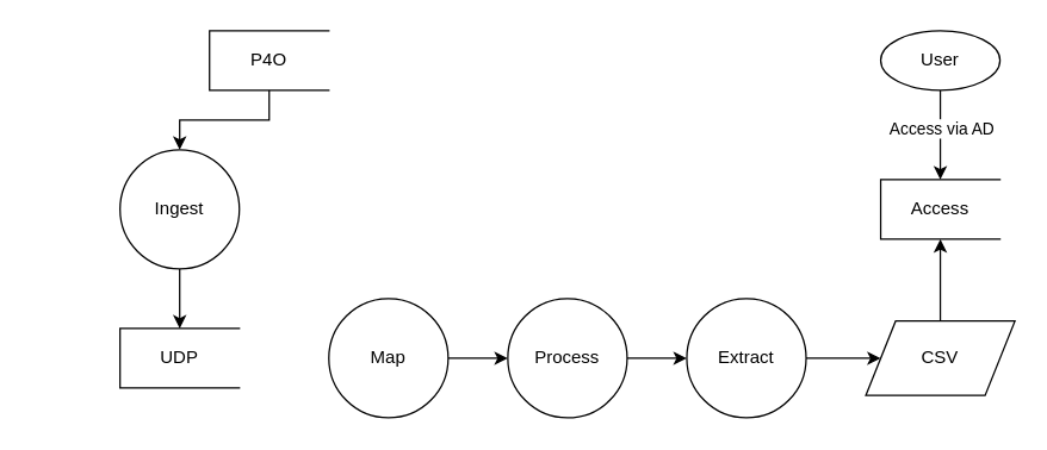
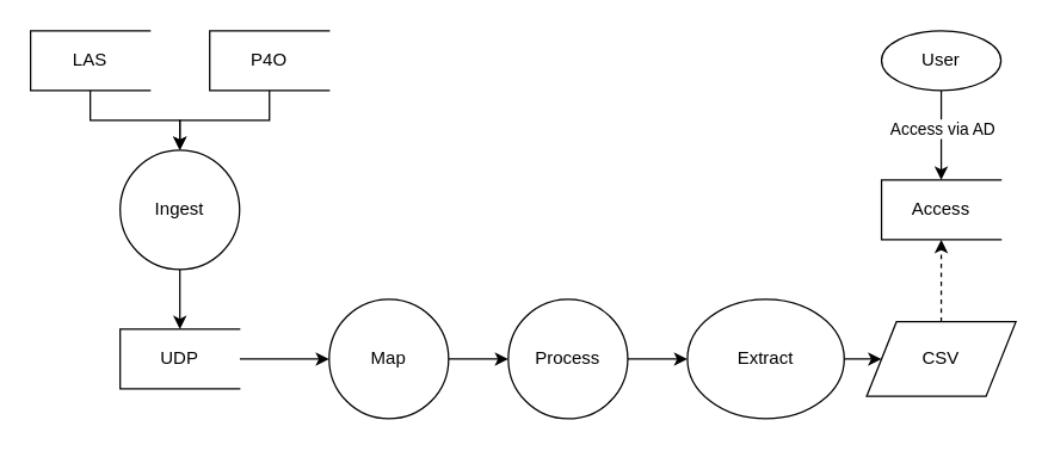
  <mxCell id="0" />
  <mxCell id="1" parent="0" />
+ <mxCell id="2" style="edgeStyle=orthogonalEdgeStyle;rounded=0;orthogonalLoop=1;jettySize=auto;html=1;entryX=0.5;entryY=0;entryDx=0;entryDy=0;" edge="1" parent="1" source="3" target="7"><mxGeometry relative="1" as="geometry" /></mxCell>
+ <mxCell id="3" value="LAS" style="html=1;dashed=0;whiteSpace=wrap;shape=partialRectangle;right=0;" vertex="1" parent="1"><mxGeometry x="20" y="20" width="80" height="40" as="geometry" /></mxCell>
  <mxCell id="4" style="edgeStyle=orthogonalEdgeStyle;rounded=0;orthogonalLoop=1;jettySize=auto;html=1;entryX=0.5;entryY=0;entryDx=0;entryDy=0;" edge="1" parent="1" source="5" target="7"><mxGeometry relative="1" as="geometry" /></mxCell>
  <mxCell id="5" value="P4O" style="html=1;dashed=0;whiteSpace=wrap;shape=partialRectangle;right=0;" vertex="1" parent="1"><mxGeometry x="140" y="20" width="80" height="40" as="geometry" /></mxCell>
  <mxCell id="6" style="edgeStyle=orthogonalEdgeStyle;rounded=0;orthogonalLoop=1;jettySize=auto;html=1;entryX=0.5;entryY=0;entryDx=0;entryDy=0;" edge="1" parent="1" source="7" target="9"><mxGeometry relative="1" as="geometry" /></mxCell>
  <mxCell id="7" value="Ingest" style="shape=ellipse;html=1;dashed=0;whiteSpace=wrap;perimeter=ellipsePerimeter;" vertex="1" parent="1"><mxGeometry x="80" y="100" width="80" height="80" as="geometry" /></mxCell>
+ <mxCell id="8" style="edgeStyle=orthogonalEdgeStyle;rounded=0;orthogonalLoop=1;jettySize=auto;html=1;" edge="1" parent="1" source="9" target="11"><mxGeometry relative="1" as="geometry" /></mxCell>
  <mxCell id="9" value="UDP" style="html=1;dashed=0;whiteSpace=wrap;shape=partialRectangle;right=0;" vertex="1" parent="1"><mxGeometry x="80" y="220" width="80" height="40" as="geometry" /></mxCell>
  <mxCell id="10" style="edgeStyle=orthogonalEdgeStyle;rounded=0;orthogonalLoop=1;jettySize=auto;html=1;" edge="1" parent="1" source="11" target="13"><mxGeometry relative="1" as="geometry" /></mxCell>
  <mxCell id="11" value="Map" style="shape=ellipse;html=1;dashed=0;whiteSpace=wrap;perimeter=ellipsePerimeter;" vertex="1" parent="1"><mxGeometry x="220" y="200" width="80" height="80" as="geometry" /></mxCell>
  <mxCell id="12" style="edgeStyle=orthogonalEdgeStyle;rounded=0;orthogonalLoop=1;jettySize=auto;html=1;" edge="1" parent="1" source="13" target="15"><mxGeometry relative="1" as="geometry"><mxPoint x="470" y="240" as="targetPoint" /></mxGeometry></mxCell>
  <mxCell id="13" value="Process" style="shape=ellipse;html=1;dashed=0;whiteSpace=wrap;perimeter=ellipsePerimeter;" vertex="1" parent="1"><mxGeometry x="340" y="200" width="80" height="80" as="geometry" /></mxCell>
  <mxCell id="14" style="edgeStyle=orthogonalEdgeStyle;rounded=0;orthogonalLoop=1;jettySize=auto;html=1;entryX=0;entryY=0.5;entryDx=0;entryDy=0;" edge="1" parent="1" source="15" target="17"><mxGeometry relative="1" as="geometry" /></mxCell>
- <mxCell id="15" value="Extract" style="shape=ellipse;html=1;dashed=0;whiteSpace=wrap;perimeter=ellipsePerimeter;" vertex="1" parent="1"><mxGeometry x="460" y="200" width="80" height="80" as="geometry" /></mxCell>
- <mxCell id="16" style="edgeStyle=orthogonalEdgeStyle;rounded=0;orthogonalLoop=1;jettySize=auto;html=1;entryX=0.5;entryY=1;entryDx=0;entryDy=0;" edge="1" parent="1" source="17" target="18"><mxGeometry relative="1" as="geometry" /></mxCell>
+ <mxCell id="15" value="Extract" style="shape=ellipse;html=1;dashed=0;whiteSpace=wrap;perimeter=ellipsePerimeter;" vertex="1" parent="1"><mxGeometry x="460" y="200" width="105" height="80" as="geometry" /></mxCell>
+ <mxCell id="16" style="edgeStyle=orthogonalEdgeStyle;rounded=0;orthogonalLoop=1;jettySize=auto;html=1;entryX=0.5;entryY=1;entryDx=0;entryDy=0;dashed=1;" edge="1" parent="1" source="17" target="18"><mxGeometry relative="1" as="geometry" /></mxCell>
  <mxCell id="17" value="CSV" style="shape=parallelogram;perimeter=parallelogramPerimeter;whiteSpace=wrap;html=1;dashed=0;" vertex="1" parent="1"><mxGeometry x="580" y="215" width="100" height="50" as="geometry" /></mxCell>
  <mxCell id="18" value="Access" style="html=1;dashed=0;whiteSpace=wrap;shape=partialRectangle;right=0;" vertex="1" parent="1"><mxGeometry x="590" y="120" width="80" height="40" as="geometry" /></mxCell>
  <mxCell id="19" style="edgeStyle=orthogonalEdgeStyle;rounded=0;orthogonalLoop=1;jettySize=auto;html=1;entryX=0.5;entryY=0;entryDx=0;entryDy=0;" edge="1" parent="1" source="21" target="18"><mxGeometry relative="1" as="geometry" /></mxCell>
  <mxCell id="20" value="Access via AD" style="edgeLabel;html=1;align=center;verticalAlign=middle;resizable=0;points=[];" vertex="1" connectable="0" parent="19"><mxGeometry x="-0.164" relative="1" as="geometry"><mxPoint as="offset" /></mxGeometry></mxCell>
  <mxCell id="21" value="User" style="ellipse;html=1;dashed=0;whiteSpace=wrap;" vertex="1" parent="1"><mxGeometry x="590" y="20" width="80" height="40" as="geometry" /></mxCell>
